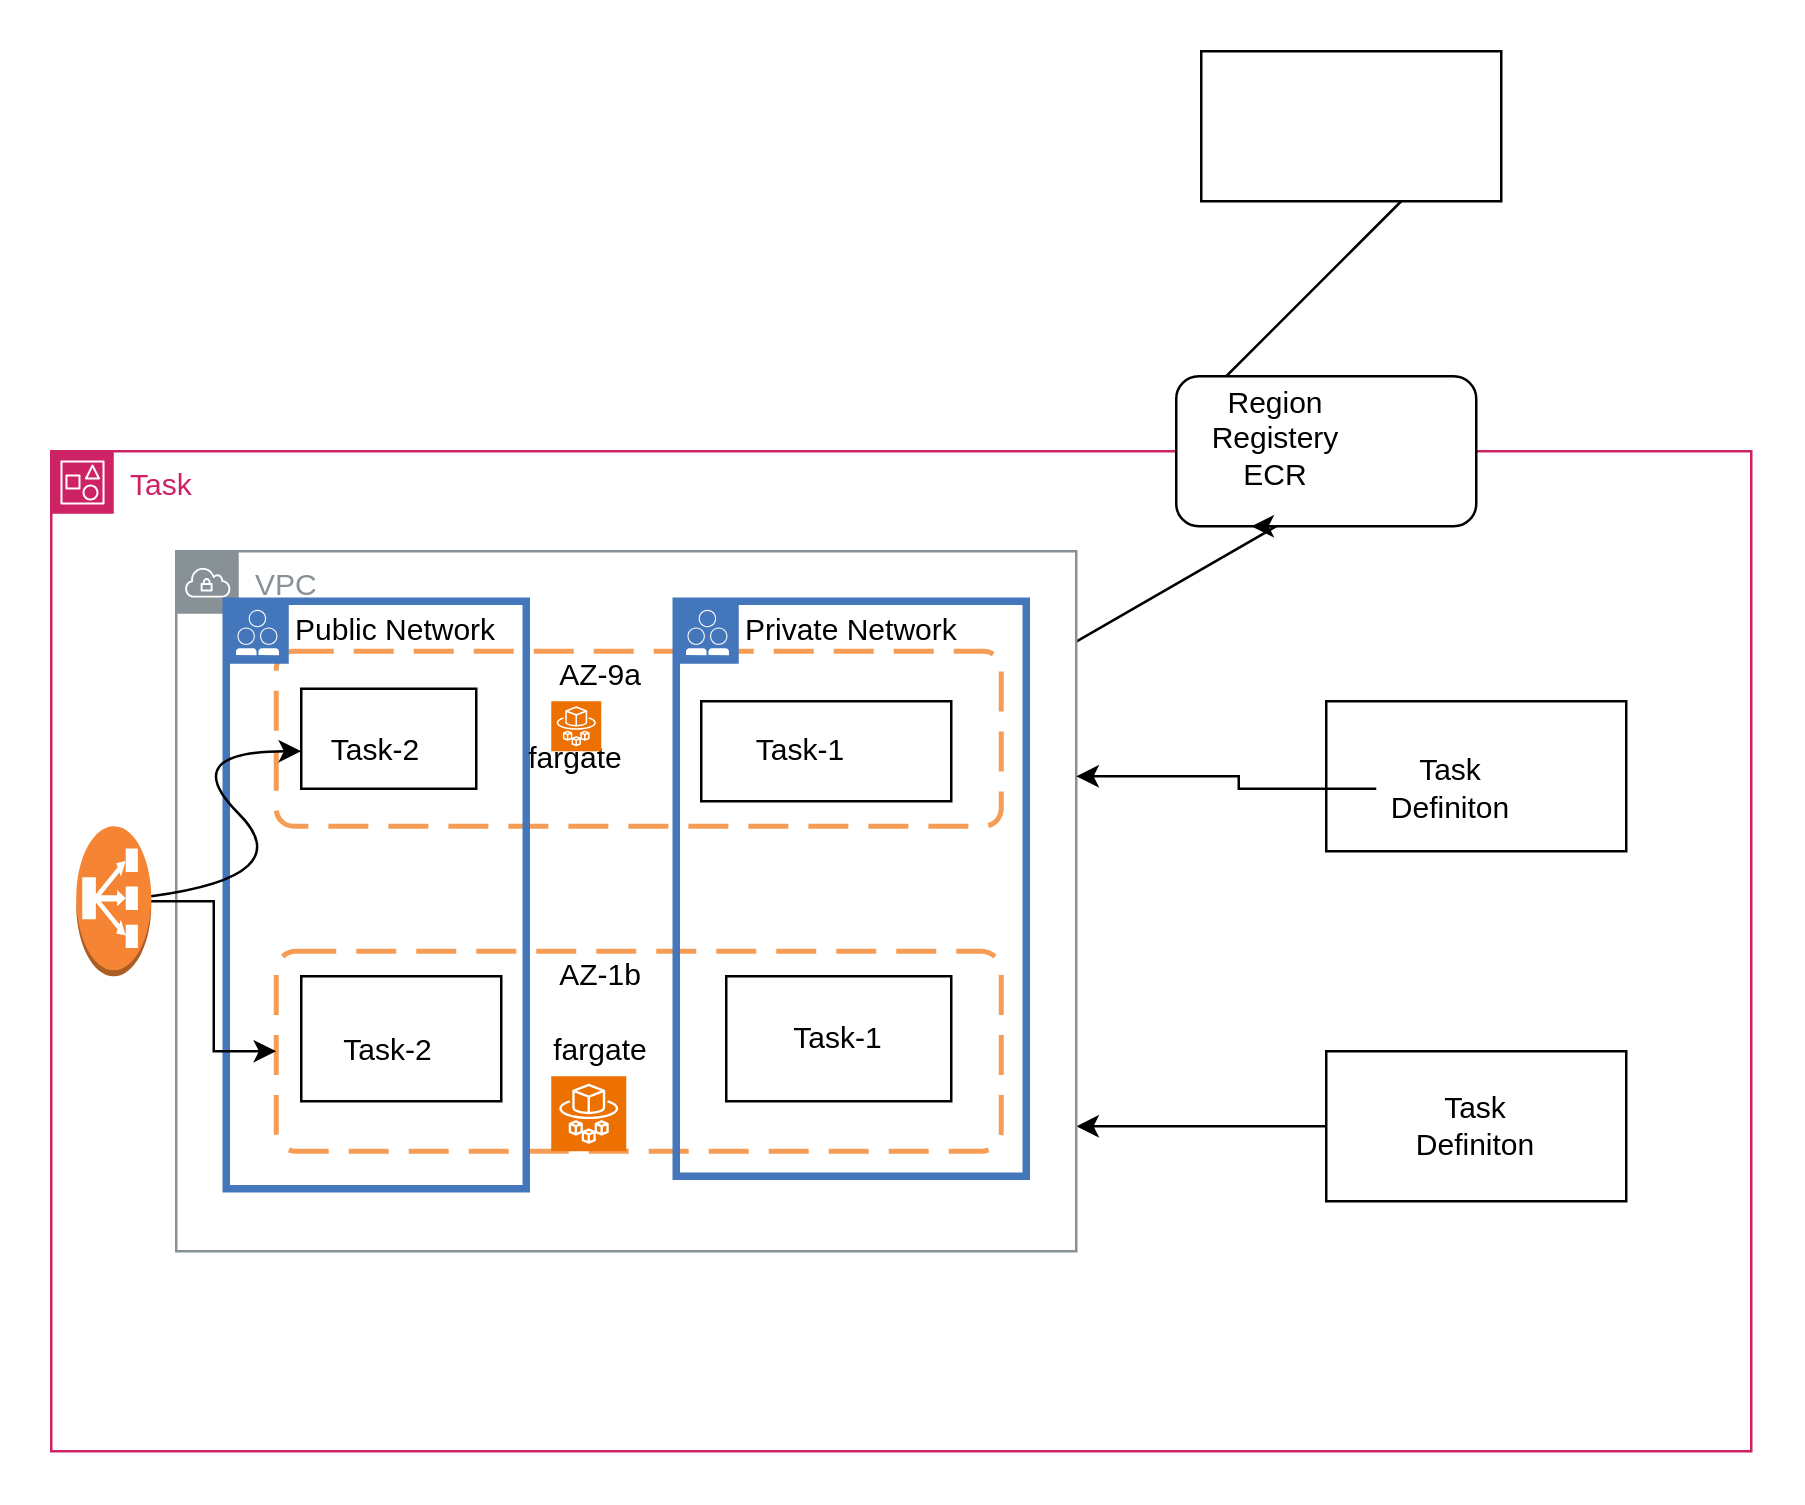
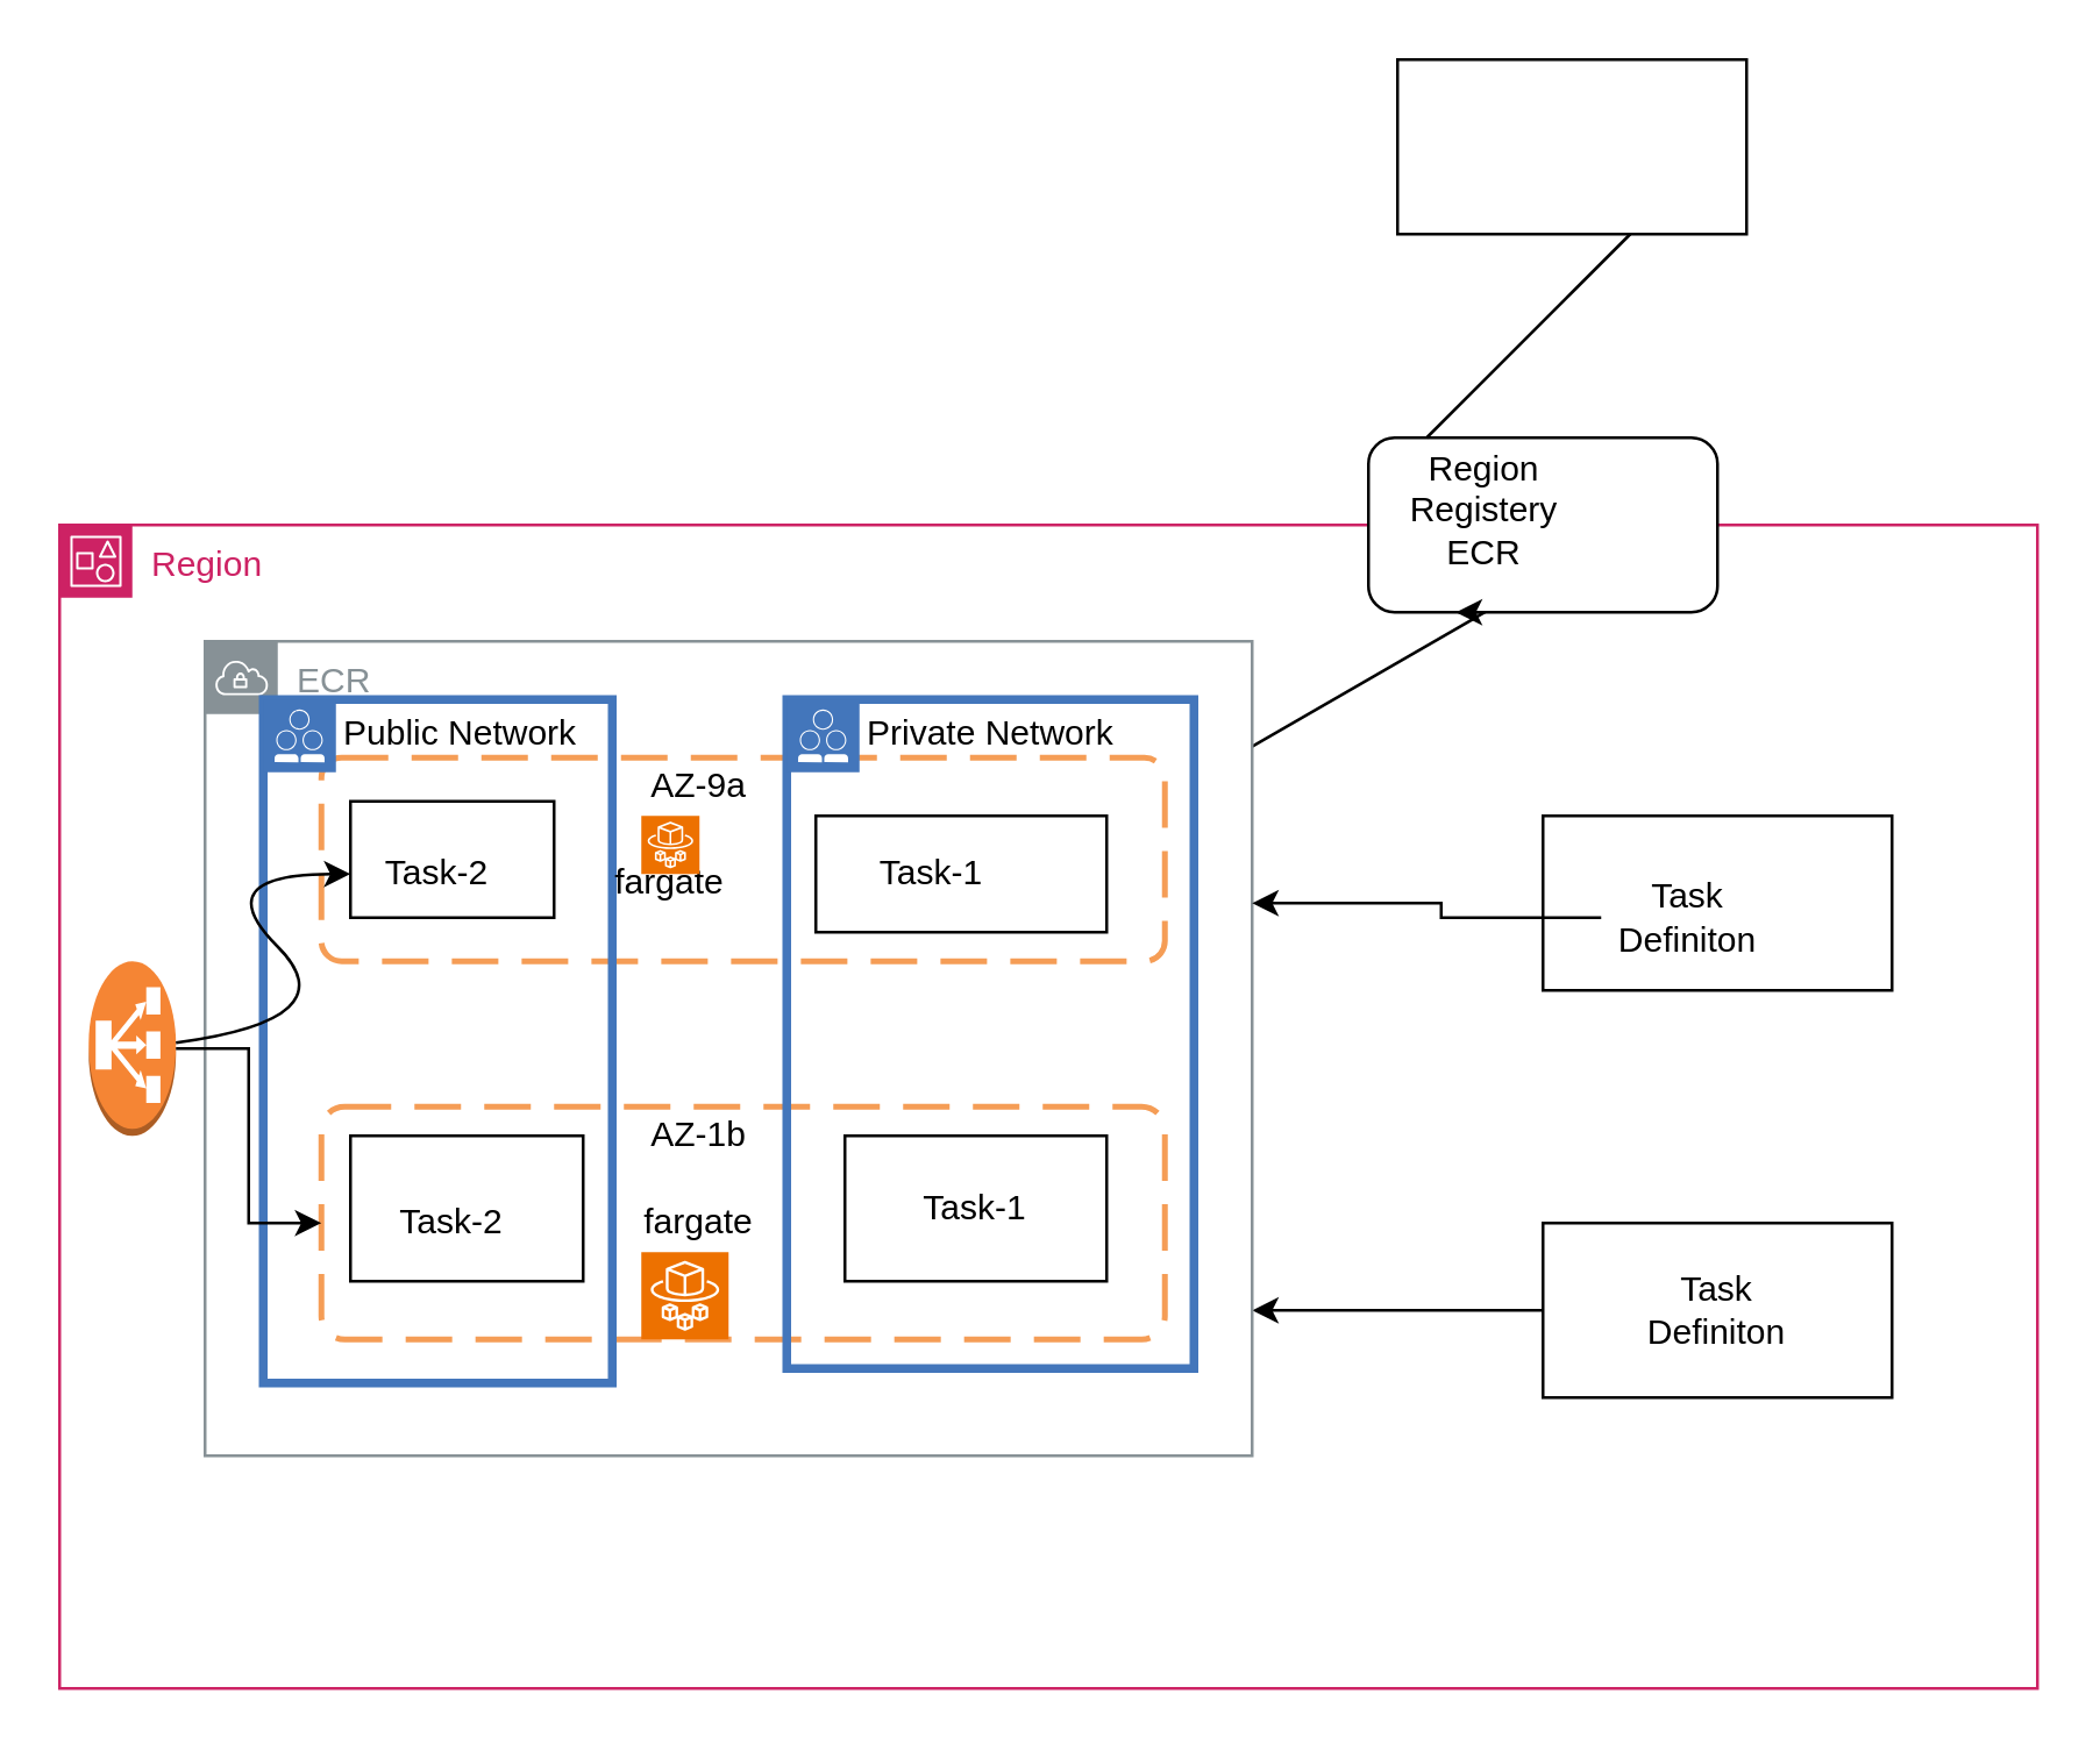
  <mxCell id="0" />
  <mxCell id="1" parent="0" />
- <mxCell id="2" value="Task" style="points=[[0,0],[0.25,0],[0.5,0],[0.75,0],[1,0],[1,0.25],[1,0.5],[1,0.75],[1,1],[0.75,1],[0.5,1],[0.25,1],[0,1],[0,0.75],[0,0.5],[0,0.25]];outlineConnect=0;gradientColor=none;html=1;whiteSpace=wrap;fontSize=12;fontStyle=0;container=1;pointerEvents=0;collapsible=0;recursiveResize=0;shape=mxgraph.aws4.group;grIcon=mxgraph.aws4.group_account;strokeColor=#CD2264;fillColor=none;verticalAlign=top;align=left;spacingLeft=30;fontColor=#CD2264;dashed=0;" vertex="1" parent="1"><mxGeometry x="20" y="180" width="680" height="400" as="geometry" /></mxCell>
+ <mxCell id="2" value="Region" style="points=[[0,0],[0.25,0],[0.5,0],[0.75,0],[1,0],[1,0.25],[1,0.5],[1,0.75],[1,1],[0.75,1],[0.5,1],[0.25,1],[0,1],[0,0.75],[0,0.5],[0,0.25]];outlineConnect=0;gradientColor=none;html=1;whiteSpace=wrap;fontSize=12;fontStyle=0;container=1;pointerEvents=0;collapsible=0;recursiveResize=0;shape=mxgraph.aws4.group;grIcon=mxgraph.aws4.group_account;strokeColor=#CD2264;fillColor=none;verticalAlign=top;align=left;spacingLeft=30;fontColor=#CD2264;dashed=0;" vertex="1" parent="1"><mxGeometry x="20" y="180" width="680" height="400" as="geometry" /></mxCell>
  <mxCell id="3" value="" style="rounded=1;whiteSpace=wrap;html=1;" vertex="1" parent="2"><mxGeometry x="450" y="-30" width="120" height="60" as="geometry" /></mxCell>
  <mxCell id="4" value="Region&lt;div&gt;Registery&lt;/div&gt;&lt;div&gt;ECR&lt;/div&gt;" style="text;html=1;align=center;verticalAlign=middle;whiteSpace=wrap;rounded=0;" vertex="1" parent="2"><mxGeometry x="460" y="-20" width="60" height="30" as="geometry" /></mxCell>
  <mxCell id="5" value="" style="endArrow=classic;html=1;rounded=0;" edge="1" parent="2" source="12"><mxGeometry width="50" height="50" relative="1" as="geometry"><mxPoint x="430" y="80" as="sourcePoint" /><mxPoint x="480" y="30" as="targetPoint" /><Array as="points"><mxPoint x="490" y="30" /></Array></mxGeometry></mxCell>
  <mxCell id="6" value="" style="rounded=0;whiteSpace=wrap;html=1;" vertex="1" parent="2"><mxGeometry x="510" y="100" width="120" height="60" as="geometry" /></mxCell>
  <mxCell id="7" value="" style="rounded=0;whiteSpace=wrap;html=1;" vertex="1" parent="2"><mxGeometry x="510" y="240" width="120" height="60" as="geometry" /></mxCell>
  <mxCell id="8" value="Task Definiton" style="text;html=1;align=center;verticalAlign=middle;whiteSpace=wrap;rounded=0;" vertex="1" parent="2"><mxGeometry x="530" y="120" width="60" height="30" as="geometry" /></mxCell>
  <mxCell id="9" value="Task&lt;div&gt;Definiton&lt;/div&gt;" style="text;html=1;align=center;verticalAlign=middle;whiteSpace=wrap;rounded=0;" vertex="1" parent="2"><mxGeometry x="540" y="255" width="60" height="30" as="geometry" /></mxCell>
  <mxCell id="10" style="edgeStyle=orthogonalEdgeStyle;rounded=0;orthogonalLoop=1;jettySize=auto;html=1;" edge="1" parent="2" source="7" target="12"><mxGeometry relative="1" as="geometry"><Array as="points"><mxPoint x="430" y="270" /><mxPoint x="430" y="270" /></Array></mxGeometry></mxCell>
  <mxCell id="11" value="" style="outlineConnect=0;dashed=0;verticalLabelPosition=bottom;verticalAlign=top;align=center;html=1;shape=mxgraph.aws3.classic_load_balancer;fillColor=#F58534;gradientColor=none;" vertex="1" parent="2"><mxGeometry x="10" y="150" width="30" height="60" as="geometry" /></mxCell>
- <mxCell id="12" value="VPC" style="sketch=0;outlineConnect=0;gradientColor=none;html=1;whiteSpace=wrap;fontSize=12;fontStyle=0;shape=mxgraph.aws4.group;grIcon=mxgraph.aws4.group_vpc;strokeColor=#879196;fillColor=none;verticalAlign=top;align=left;spacingLeft=30;fontColor=#879196;dashed=0;" vertex="1" parent="1"><mxGeometry x="70" y="220" width="360" height="280" as="geometry" /></mxCell>
+ <mxCell id="12" value="ECR" style="sketch=0;outlineConnect=0;gradientColor=none;html=1;whiteSpace=wrap;fontSize=12;fontStyle=0;shape=mxgraph.aws4.group;grIcon=mxgraph.aws4.group_vpc;strokeColor=#879196;fillColor=none;verticalAlign=top;align=left;spacingLeft=30;fontColor=#879196;dashed=0;" vertex="1" parent="1"><mxGeometry x="70" y="220" width="360" height="280" as="geometry" /></mxCell>
  <mxCell id="13" value="" style="rounded=1;arcSize=10;dashed=1;strokeColor=#F59D56;fillColor=none;gradientColor=none;dashPattern=8 4;strokeWidth=2;" vertex="1" parent="1"><mxGeometry x="110" y="260" width="290" height="70" as="geometry" /></mxCell>
  <mxCell id="14" value="" style="rounded=1;arcSize=10;dashed=1;strokeColor=#F59D56;fillColor=none;gradientColor=none;dashPattern=8 4;strokeWidth=2;" vertex="1" parent="1"><mxGeometry x="110" y="380" width="290" height="80" as="geometry" /></mxCell>
  <mxCell id="15" value="" style="points=[[0.25,0,0],[0.5,0,0],[0.75,0,0],[1,0.25,0],[1,0.5,0],[1,0.75,0],[0.75,1,0],[0.5,1,0],[0.25,1,0],[0,0.75,0],[0,0.5,0],[0,0.25,0]];shape=mxgraph.bpmn.task2;whiteSpace=wrap;rectStyle=rounded;size=10;html=1;container=1;expand=0;collapsible=0;taskMarker=abstract;" vertex="1" parent="1"><mxGeometry x="120" y="275" width="70" height="40" as="geometry" /></mxCell>
  <mxCell id="16" value="Task-2" style="text;html=1;align=center;verticalAlign=middle;whiteSpace=wrap;rounded=0;" vertex="1" parent="15"><mxGeometry y="10" width="60" height="30" as="geometry" /></mxCell>
  <mxCell id="17" value="Public Network" style="shape=mxgraph.ibm.box;prType=public;fontStyle=0;verticalAlign=top;align=left;spacingLeft=32;spacingTop=4;fillColor=none;rounded=0;whiteSpace=wrap;html=1;strokeColor=#4376BB;strokeWidth=3;dashed=0;container=1;spacing=-4;collapsible=0;expand=0;recursiveResize=0;" vertex="1" parent="15"><mxGeometry x="-30" y="-35" width="120" height="235" as="geometry" /></mxCell>
  <mxCell id="18" value="" style="points=[[0.25,0,0],[0.5,0,0],[0.75,0,0],[1,0.25,0],[1,0.5,0],[1,0.75,0],[0.75,1,0],[0.5,1,0],[0.25,1,0],[0,0.75,0],[0,0.5,0],[0,0.25,0]];shape=mxgraph.bpmn.task2;whiteSpace=wrap;rectStyle=rounded;size=10;html=1;container=1;expand=0;collapsible=0;taskMarker=abstract;" vertex="1" parent="1"><mxGeometry x="280" y="280" width="100" height="40" as="geometry" /></mxCell>
  <mxCell id="19" value="Task-1" style="text;html=1;align=center;verticalAlign=middle;whiteSpace=wrap;rounded=0;" vertex="1" parent="18"><mxGeometry x="10" y="5" width="60" height="30" as="geometry" /></mxCell>
  <mxCell id="20" value="fargate" style="text;html=1;align=center;verticalAlign=middle;whiteSpace=wrap;rounded=0;" vertex="1" parent="1"><mxGeometry x="200" y="290" width="60" height="25" as="geometry" /></mxCell>
  <mxCell id="21" value="" style="points=[[0.25,0,0],[0.5,0,0],[0.75,0,0],[1,0.25,0],[1,0.5,0],[1,0.75,0],[0.75,1,0],[0.5,1,0],[0.25,1,0],[0,0.75,0],[0,0.5,0],[0,0.25,0]];shape=mxgraph.bpmn.task2;whiteSpace=wrap;rectStyle=rounded;size=10;html=1;container=1;expand=0;collapsible=0;taskMarker=abstract;" vertex="1" parent="1"><mxGeometry x="120" y="390" width="80" height="50" as="geometry" /></mxCell>
  <mxCell id="22" value="Task-2" style="text;html=1;align=center;verticalAlign=middle;whiteSpace=wrap;rounded=0;" vertex="1" parent="21"><mxGeometry x="5" y="15" width="60" height="30" as="geometry" /></mxCell>
  <mxCell id="23" value="" style="points=[[0.25,0,0],[0.5,0,0],[0.75,0,0],[1,0.25,0],[1,0.5,0],[1,0.75,0],[0.75,1,0],[0.5,1,0],[0.25,1,0],[0,0.75,0],[0,0.5,0],[0,0.25,0]];shape=mxgraph.bpmn.task2;whiteSpace=wrap;rectStyle=rounded;size=10;html=1;container=1;expand=0;collapsible=0;taskMarker=abstract;" vertex="1" parent="1"><mxGeometry x="290" y="390" width="90" height="50" as="geometry" /></mxCell>
  <mxCell id="24" value="Task-1" style="text;html=1;align=center;verticalAlign=middle;whiteSpace=wrap;rounded=0;" vertex="1" parent="23"><mxGeometry x="15" y="10" width="60" height="30" as="geometry" /></mxCell>
  <mxCell id="25" value="fargate" style="text;html=1;align=center;verticalAlign=middle;whiteSpace=wrap;rounded=0;" vertex="1" parent="1"><mxGeometry x="210" y="405" width="60" height="30" as="geometry" /></mxCell>
  <mxCell id="26" value="" style="edgeStyle=orthogonalEdgeStyle;rounded=0;orthogonalLoop=1;jettySize=auto;html=1;" edge="1" parent="1" source="8" target="12"><mxGeometry relative="1" as="geometry"><Array as="points"><mxPoint x="495" y="315" /><mxPoint x="495" y="310" /></Array></mxGeometry></mxCell>
  <mxCell id="27" value="" style="rounded=0;whiteSpace=wrap;html=1;" vertex="1" parent="1"><mxGeometry x="480" y="20" width="120" height="60" as="geometry" /></mxCell>
  <mxCell id="28" value="" style="endArrow=none;html=1;rounded=0;" edge="1" parent="1"><mxGeometry width="50" height="50" relative="1" as="geometry"><mxPoint x="490" y="150" as="sourcePoint" /><mxPoint x="540" y="100" as="targetPoint" /><Array as="points"><mxPoint x="540" y="100" /><mxPoint x="560" y="80" /></Array></mxGeometry></mxCell>
  <mxCell id="29" value="" style="edgeStyle=orthogonalEdgeStyle;rounded=0;orthogonalLoop=1;jettySize=auto;html=1;" edge="1" parent="1" source="11" target="14"><mxGeometry relative="1" as="geometry" /></mxCell>
  <mxCell id="30" value="" style="curved=1;endArrow=classic;html=1;rounded=0;" edge="1" parent="1" source="11"><mxGeometry width="50" height="50" relative="1" as="geometry"><mxPoint x="70" y="350" as="sourcePoint" /><mxPoint x="120" y="300" as="targetPoint" /><Array as="points"><mxPoint x="120" y="350" /><mxPoint x="70" y="300" /></Array></mxGeometry></mxCell>
  <mxCell id="31" value="AZ-9a" style="text;html=1;align=center;verticalAlign=middle;whiteSpace=wrap;rounded=0;" vertex="1" parent="1"><mxGeometry x="220" y="255" width="40" height="30" as="geometry" /></mxCell>
  <mxCell id="32" value="AZ-1b" style="text;html=1;align=center;verticalAlign=middle;whiteSpace=wrap;rounded=0;" vertex="1" parent="1"><mxGeometry x="210" y="375" width="60" height="30" as="geometry" /></mxCell>
  <mxCell id="33" value="Private Network" style="shape=mxgraph.ibm.box;prType=public;fontStyle=0;verticalAlign=top;align=left;spacingLeft=32;spacingTop=4;fillColor=none;rounded=0;whiteSpace=wrap;html=1;strokeColor=#4376BB;strokeWidth=3;dashed=0;container=1;spacing=-4;collapsible=0;expand=0;recursiveResize=0;" vertex="1" parent="1"><mxGeometry x="270" y="240" width="140" height="230" as="geometry" /></mxCell>
  <mxCell id="34" value="" style="sketch=0;points=[[0,0,0],[0.25,0,0],[0.5,0,0],[0.75,0,0],[1,0,0],[0,1,0],[0.25,1,0],[0.5,1,0],[0.75,1,0],[1,1,0],[0,0.25,0],[0,0.5,0],[0,0.75,0],[1,0.25,0],[1,0.5,0],[1,0.75,0]];outlineConnect=0;fontColor=#232F3E;fillColor=#ED7100;strokeColor=#ffffff;dashed=0;verticalLabelPosition=bottom;verticalAlign=top;align=center;html=1;fontSize=12;fontStyle=0;aspect=fixed;shape=mxgraph.aws4.resourceIcon;resIcon=mxgraph.aws4.fargate;" vertex="1" parent="1"><mxGeometry x="220" y="280" width="20" height="20" as="geometry" /></mxCell>
  <mxCell id="35" value="" style="sketch=0;points=[[0,0,0],[0.25,0,0],[0.5,0,0],[0.75,0,0],[1,0,0],[0,1,0],[0.25,1,0],[0.5,1,0],[0.75,1,0],[1,1,0],[0,0.25,0],[0,0.5,0],[0,0.75,0],[1,0.25,0],[1,0.5,0],[1,0.75,0]];outlineConnect=0;fontColor=#232F3E;fillColor=#ED7100;strokeColor=#ffffff;dashed=0;verticalLabelPosition=bottom;verticalAlign=top;align=center;html=1;fontSize=12;fontStyle=0;aspect=fixed;shape=mxgraph.aws4.resourceIcon;resIcon=mxgraph.aws4.fargate;" vertex="1" parent="1"><mxGeometry x="220" y="430" width="30" height="30" as="geometry" /></mxCell>
